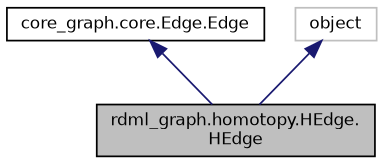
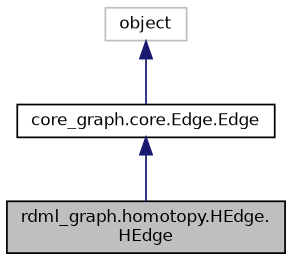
  digraph {
    node [color=black fillcolor=white fontname=Helvetica fontsize=10 shape=record style=filled]
    edge [color=midnightblue dir=back fontname=Helvetica fontsize=10 labelfontname=Helvetica labelfontsize=10 style=solid]
    n1 [fillcolor=grey75 fontcolor=black height=0.2 label="rdml_graph.homotopy.HEdge.\lHEdge" width=0.4]
    n2 [height=0.2 label="core_graph.core.Edge.Edge" width=0.4]
    n3 [color=grey75 height=0.2 label=object width=0.4]
    n2 -> n1
-   n3 -> n1
+   n3 -> n2
  }
